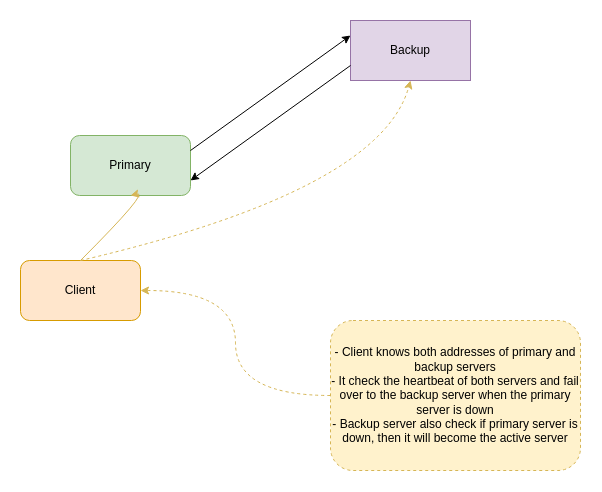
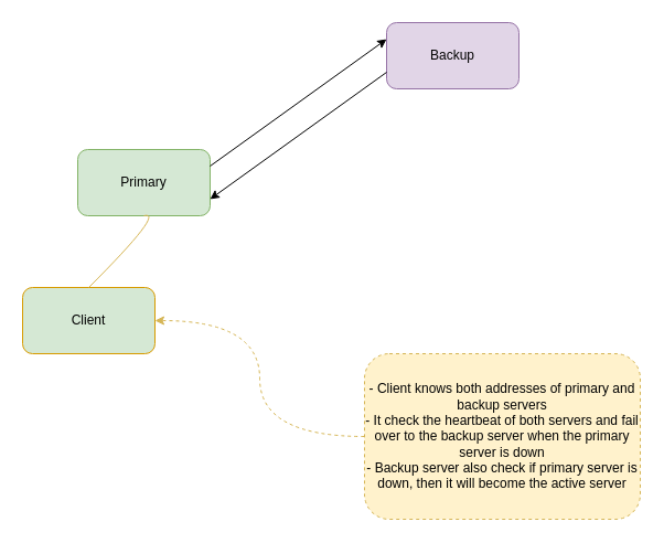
  <mxCell id="0" />
  <mxCell id="1" parent="0" />
  <mxCell id="2" value="Primary" style="rounded=1;whiteSpace=wrap;html=1;fillColor=#d5e8d4;strokeColor=#82b366;" vertex="1" parent="1"><mxGeometry x="70" y="135" width="120" height="60" as="geometry" /></mxCell>
- <mxCell id="3" value="Backup" style="whiteSpace=wrap;html=1;fillColor=#e1d5e7;strokeColor=#9673a6;rounded=0;" vertex="1" parent="1"><mxGeometry x="350" y="20" width="120" height="60" as="geometry" /></mxCell>
- <mxCell id="4" value="Client" style="rounded=1;whiteSpace=wrap;html=1;fillColor=#ffe6cc;strokeColor=#d79b00;" vertex="1" parent="1"><mxGeometry x="20" y="260" width="120" height="60" as="geometry" /></mxCell>
+ <mxCell id="3" value="Backup" style="rounded=1;whiteSpace=wrap;html=1;fillColor=#e1d5e7;strokeColor=#9673a6;" vertex="1" parent="1"><mxGeometry x="350" y="20" width="120" height="60" as="geometry" /></mxCell>
+ <mxCell id="4" value="Client" style="rounded=1;whiteSpace=wrap;html=1;fillColor=#d5e8d4;strokeColor=#d79b00;" vertex="1" parent="1"><mxGeometry x="20" y="260" width="120" height="60" as="geometry" /></mxCell>
  <mxCell id="5" value="" style="endArrow=classic;html=1;rounded=0;exitX=1;exitY=0.25;exitDx=0;exitDy=0;entryX=0;entryY=0.25;entryDx=0;entryDy=0;" edge="1" parent="1" source="2" target="3"><mxGeometry width="50" height="50" relative="1" as="geometry"><mxPoint x="280" y="190" as="sourcePoint" /><mxPoint x="330" y="140" as="targetPoint" /></mxGeometry></mxCell>
  <mxCell id="6" value="" style="endArrow=classic;html=1;rounded=0;entryX=1;entryY=0.75;entryDx=0;entryDy=0;exitX=0;exitY=0.75;exitDx=0;exitDy=0;" edge="1" parent="1" source="3" target="2"><mxGeometry width="50" height="50" relative="1" as="geometry"><mxPoint x="280" y="190" as="sourcePoint" /><mxPoint x="330" y="140" as="targetPoint" /></mxGeometry></mxCell>
- <mxCell id="7" value="" style="endArrow=classic;html=1;rounded=0;exitX=0.5;exitY=0;exitDx=0;exitDy=0;entryX=0.5;entryY=1;entryDx=0;entryDy=0;fillColor=#fff2cc;strokeColor=#d6b656;curved=1;" edge="1" parent="1" source="4" target="2"><mxGeometry width="50" height="50" relative="1" as="geometry"><mxPoint x="280" y="190" as="sourcePoint" /><mxPoint x="330" y="140" as="targetPoint" /><Array as="points"><mxPoint x="150" y="190" /></Array></mxGeometry></mxCell>
- <mxCell id="8" value="" style="endArrow=classic;html=1;rounded=0;exitX=0.5;exitY=0;exitDx=0;exitDy=0;entryX=0.5;entryY=1;entryDx=0;entryDy=0;fillColor=#fff2cc;strokeColor=#d6b656;curved=1;dashed=1;" edge="1" parent="1" source="4" target="3"><mxGeometry width="50" height="50" relative="1" as="geometry"><mxPoint x="280" y="190" as="sourcePoint" /><mxPoint x="330" y="140" as="targetPoint" /><Array as="points"><mxPoint x="380" y="190" /></Array></mxGeometry></mxCell>
+ <mxCell id="7" value="" style="endArrow=none;html=1;rounded=0;exitX=0.5;exitY=0;exitDx=0;exitDy=0;entryX=0.5;entryY=1;entryDx=0;entryDy=0;fillColor=#fff2cc;strokeColor=#d6b656;curved=1;" edge="1" parent="1" source="4" target="2"><mxGeometry width="50" height="50" relative="1" as="geometry"><mxPoint x="280" y="190" as="sourcePoint" /><mxPoint x="330" y="140" as="targetPoint" /><Array as="points"><mxPoint x="150" y="190" /></Array></mxGeometry></mxCell>
  <mxCell id="9" style="edgeStyle=orthogonalEdgeStyle;rounded=0;orthogonalLoop=1;jettySize=auto;html=1;exitX=0;exitY=0.5;exitDx=0;exitDy=0;entryX=1;entryY=0.5;entryDx=0;entryDy=0;curved=1;dashed=1;fillColor=#fff2cc;strokeColor=#d6b656;" edge="1" parent="1" source="10" target="4"><mxGeometry relative="1" as="geometry" /></mxCell>
  <mxCell id="10" value="&lt;div&gt;- Client knows both addresses of primary and backup servers&lt;/div&gt;&lt;div&gt;- It check the heartbeat of both servers and fail over to the backup server when the primary server is down&lt;/div&gt;&lt;div&gt;- Backup server also check if primary server is down, then it will become the active server&lt;/div&gt;" style="rounded=1;whiteSpace=wrap;html=1;fillColor=#fff2cc;strokeColor=#d6b656;dashed=1;" vertex="1" parent="1"><mxGeometry x="330" y="320" width="250" height="150" as="geometry" /></mxCell>
